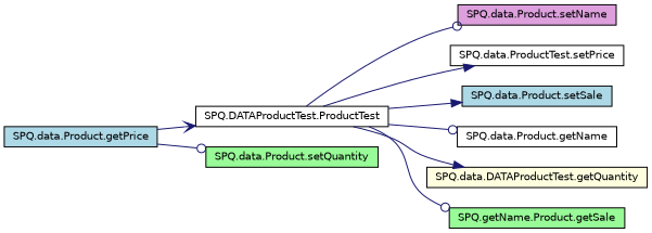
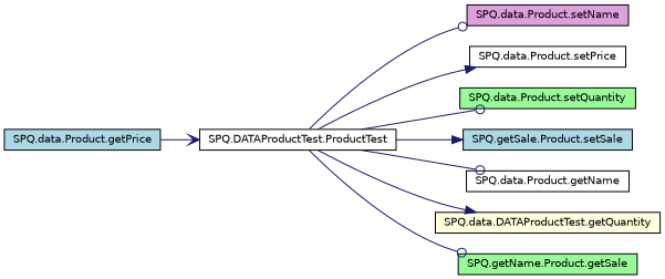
  digraph {
    rankdir=LR
    node [color=black fillcolor=white fontname=Helvetica fontsize=10 shape=record style=filled]
    edge [arrowhead=odot color=midnightblue fontname=Helvetica fontsize=10 labelfontname=Helvetica labelfontsize=10 style=solid]
    n1 [fontcolor=black height=0.2 label="SPQ.DATAProductTest.ProductTest" width=0.4]
    n2 [fillcolor=plum height=0.2 label="SPQ.data.Product.setName" width=0.4]
-   n3 [height=0.2 label="SPQ.data.ProductTest.setPrice" width=0.4]
+   n3 [height=0.2 label="SPQ.data.Product.setPrice" width=0.4]
    n4 [fillcolor=palegreen height=0.2 label="SPQ.data.Product.setQuantity" width=0.4]
-   n5 [fillcolor=lightblue height=0.2 label="SPQ.data.Product.setSale" width=0.4]
+   n5 [fillcolor=lightblue height=0.2 label="SPQ.getSale.Product.setSale" width=0.4]
    n6 [height=0.2 label="SPQ.data.Product.getName" width=0.4]
    n7 [fillcolor=lightyellow height=0.2 label="SPQ.data.DATAProductTest.getQuantity" width=0.4]
    n8 [fillcolor=palegreen height=0.2 label="SPQ.getName.Product.getSale" width=0.4]
    n9 [fillcolor=lightblue height=0.2 label="SPQ.data.Product.getPrice" width=0.4]
    n1 -> n2
    n1 -> n3 [arrowhead=normal]
-   n9 -> n4
+   n1 -> n4
    n1 -> n5 [arrowhead=normal]
    n1 -> n6
    n1 -> n7 [arrowhead=normal]
    n1 -> n8
    n9 -> n1 [arrowhead=vee]
  }
